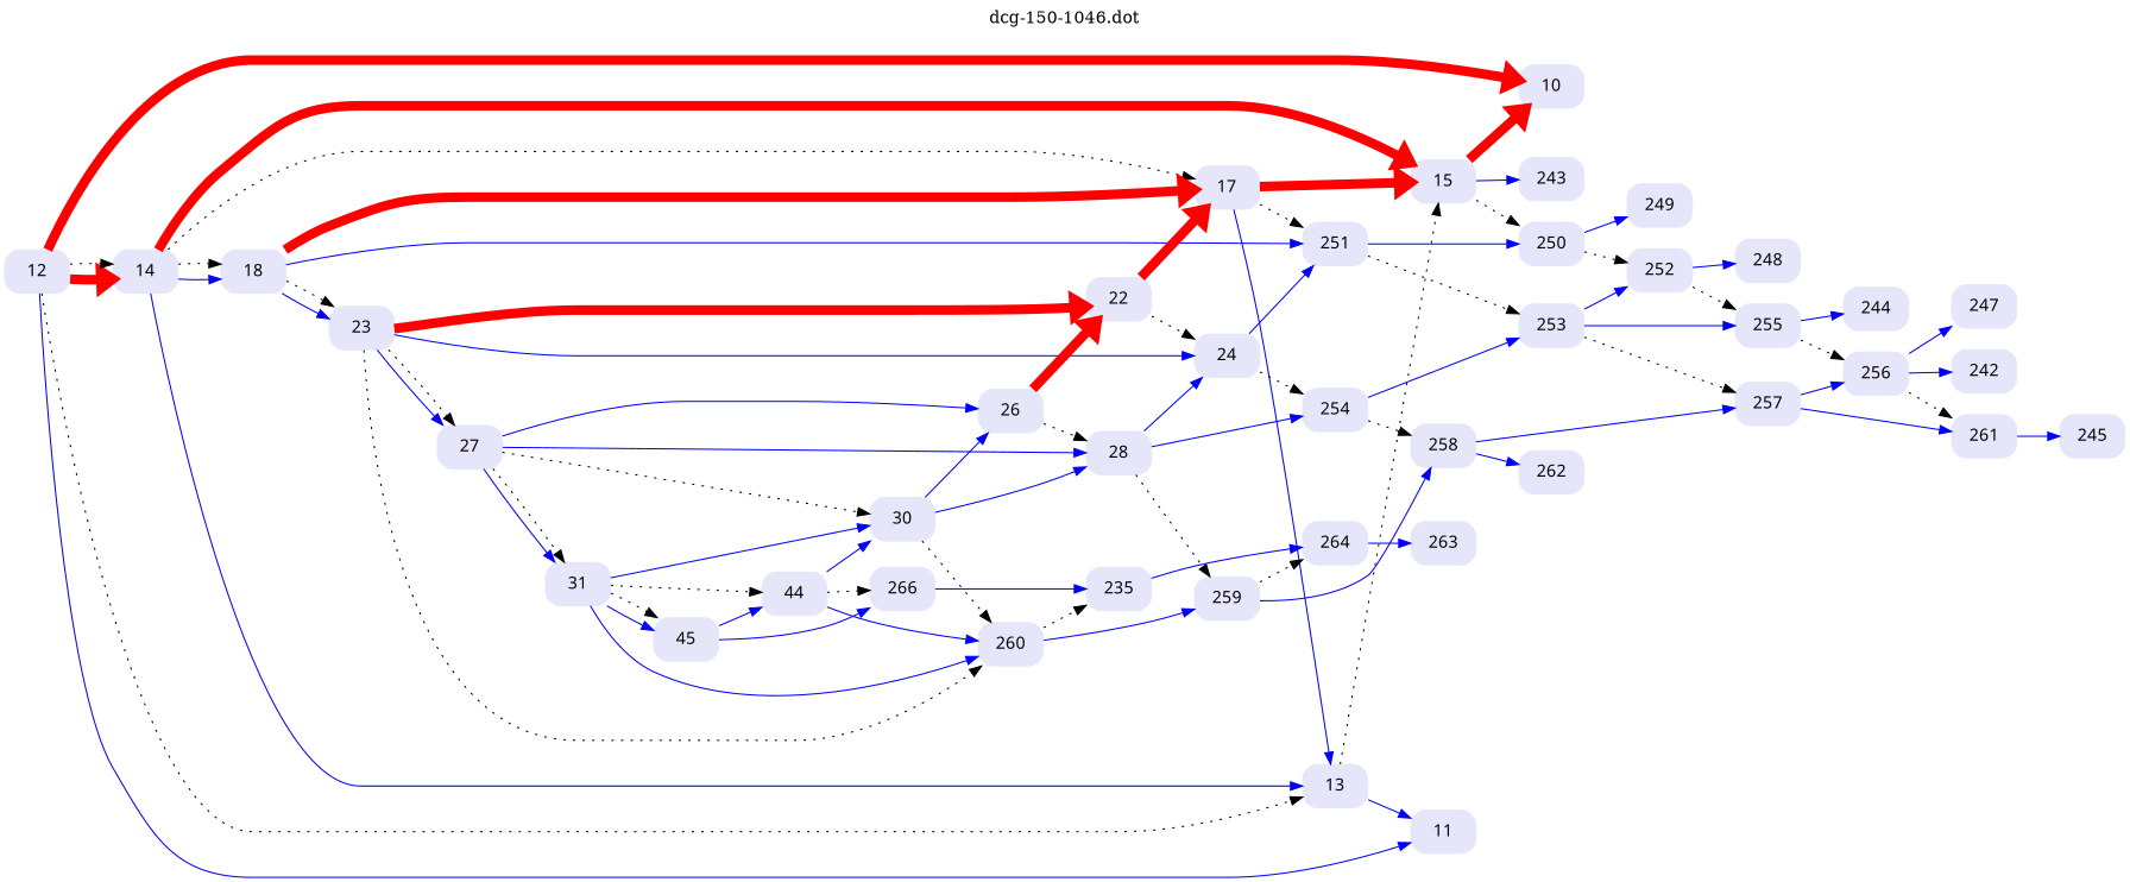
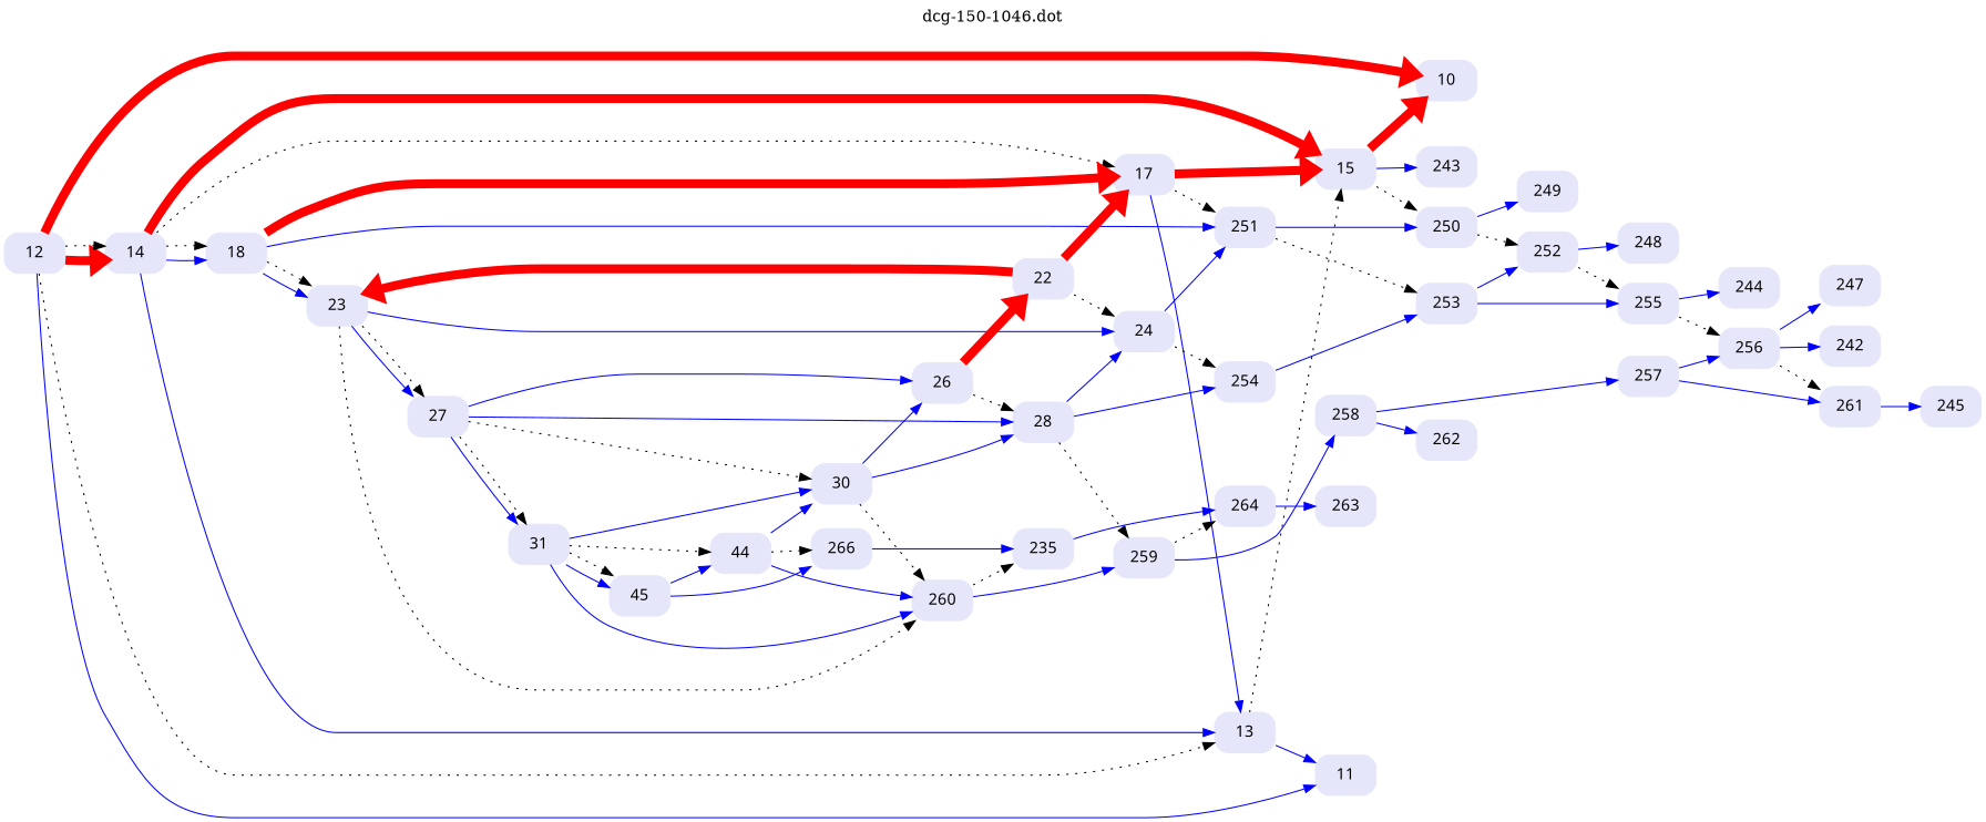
  digraph {
    label="dcg-150-1046.dot"
    labelloc=t
    rankdir=LR
    node [color=lavender fontname="sans-serif" shape=box style="rounded,filled"]
    edge [color=blue penwidth=1]
    n1 [label=12]
    n2 [label=11]
    n3 [label=10]
    n4 [label=14]
    n5 [label=13]
    n6 [label=15]
    n7 [label=18]
    n8 [label=17]
    n9 [label=250]
    n10 [label=243]
    n11 [label=251]
    n12 [label=23]
    n13 [label=252]
    n14 [label=249]
    n15 [label=253]
    n16 [label=22]
    n17 [label=24]
    n18 [label=27]
    n19 [label=260]
    n20 [label=257]
    n21 [label=255]
    n22 [label=254]
    n23 [label=26]
    n24 [label=28]
    n25 [label=31]
    n26 [label=30]
    n27 [label=258]
    n28 [label=259]
    n29 [label=45]
    n30 [label=44]
    n31 [label=264]
    n32 [label=235]
    n33 [label=266]
    n34 [label=263]
    n35 [label=262]
    n36 [label=256]
    n37 [label=261]
    n38 [label=247]
    n39 [label=242]
    n40 [label=245]
    n41 [label=248]
    n42 [label=244]
    n1 -> n2
    n1 -> n3 [color=red penwidth=8]
    n1 -> n4 [color=red penwidth=8]
    n1 -> n4 [style=dotted color="" penwidth=""]
    n1 -> n5 [style=dotted color="" penwidth=""]
    n4 -> n5
    n4 -> n6 [color=red penwidth=8]
    n4 -> n7
    n4 -> n7 [style=dotted color="" penwidth=""]
    n4 -> n8 [style=dotted color="" penwidth=""]
    n5 -> n2
    n5 -> n6 [style=dotted color="" penwidth=""]
    n6 -> n3 [color=red penwidth=8]
    n6 -> n9 [style=dotted color="" penwidth=""]
    n6 -> n10
    n7 -> n8 [color=red penwidth=8]
    n7 -> n11
    n7 -> n12
    n7 -> n12 [style=dotted color="" penwidth=""]
    n8 -> n5
    n8 -> n6 [color=red penwidth=8]
    n8 -> n11 [style=dotted color="" penwidth=""]
    n9 -> n13 [style=dotted color="" penwidth=""]
    n9 -> n14
    n11 -> n9
    n11 -> n15 [style=dotted color="" penwidth=""]
-   n12 -> n16 [color=red penwidth=8]
+   n16 -> n12 [color=red penwidth=8]
    n12 -> n17
    n12 -> n18
    n12 -> n18 [style=dotted color="" penwidth=""]
    n12 -> n19 [style=dotted color="" penwidth=""]
    n13 -> n21 [style=dotted color="" penwidth=""]
    n13 -> n41
    n15 -> n13
-   n15 -> n20 [style=dotted color="" penwidth=""]
    n15 -> n21
    n16 -> n8 [color=red penwidth=8]
    n16 -> n17 [style=dotted color="" penwidth=""]
    n17 -> n11
    n17 -> n22 [style=dotted color="" penwidth=""]
    n18 -> n23
    n18 -> n24
    n18 -> n25
    n18 -> n25 [style=dotted color="" penwidth=""]
    n18 -> n26 [style=dotted color="" penwidth=""]
    n19 -> n28
    n19 -> n32 [style=dotted color="" penwidth=""]
    n20 -> n36
    n20 -> n37
    n21 -> n36 [style=dotted color="" penwidth=""]
    n21 -> n42
    n22 -> n15
-   n22 -> n27 [style=dotted color="" penwidth=""]
    n23 -> n16 [color=red penwidth=8]
    n23 -> n24 [style=dotted color="" penwidth=""]
    n24 -> n17
    n24 -> n22
    n24 -> n28 [style=dotted color="" penwidth=""]
    n25 -> n19
    n25 -> n26
    n25 -> n29
    n25 -> n29 [style=dotted color="" penwidth=""]
    n25 -> n30 [style=dotted color="" penwidth=""]
    n26 -> n19 [style=dotted color="" penwidth=""]
    n26 -> n23
    n26 -> n24
    n27 -> n20
    n27 -> n35
    n28 -> n27
    n28 -> n31 [style=dotted color="" penwidth=""]
    n29 -> n30
    n29 -> n33
    n30 -> n19
    n30 -> n26
    n30 -> n33 [style=dotted color="" penwidth=""]
    n31 -> n34
    n32 -> n31
    n33 -> n32
    n36 -> n37 [style=dotted color="" penwidth=""]
    n36 -> n38
    n36 -> n39
    n37 -> n40
  }
